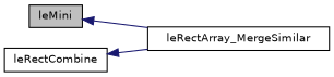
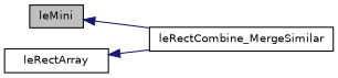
  digraph {
    rankdir=LR
    node [color=black fillcolor=white fontname=Helvetica fontsize=10 shape=record style=filled]
    edge [color=midnightblue dir=back fontname=Helvetica fontsize=10 labelfontname=Helvetica labelfontsize=10 style=solid]
    n1 [fillcolor=grey75 fontcolor=black height=0.2 label=leMini width=0.4]
-   n2 [height=0.2 label=leRectArray_MergeSimilar width=0.4]
-   n3 [height=0.2 label=leRectCombine width=0.4]
+   n2 [height=0.2 label=leRectCombine_MergeSimilar width=0.4]
+   n3 [height=0.2 label=leRectArray width=0.4]
    n1 -> n2
    n3 -> n2
  }
